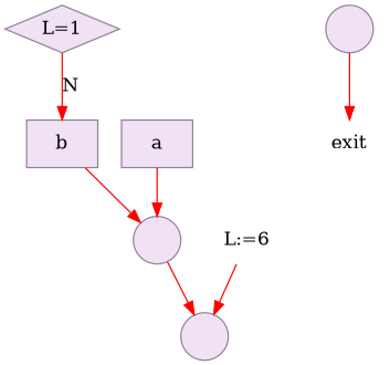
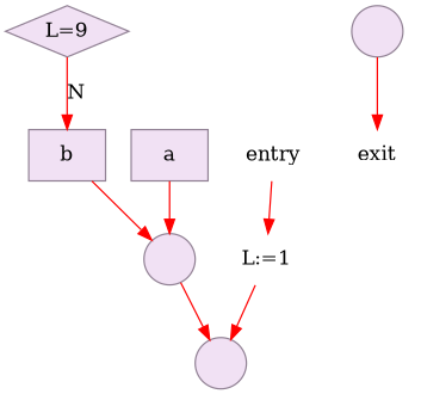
  digraph {
    node [color="#918194" fillcolor="#f1e1f4" shape=plaintext style=filled]
    edge [color=red]
-   n1 [fillcolor=white label="L:=6"]
+   n1 [fillcolor=white label="L:=1"]
    n2 [filllcolor=yellow label=" " shape=circle]
-   n3 [label="L=1" shape=diamond]
+   n3 [label="L=9" shape=diamond]
    n4 [label=b shape=box]
    n5 [filllcolor=yellow label=" " shape=circle]
    n6 [fillcolor=white label=exit]
    n7 [label=a shape=box]
    n8 [filllcolor=yellow label=" " shape=circle]
+   n9 [fillcolor=white label=entry]
    n1 -> n2
    n3 -> n4 [label=N]
    n4 -> n8
    n5 -> n6
    n7 -> n8
    n8 -> n2
+   n9 -> n1
  }
